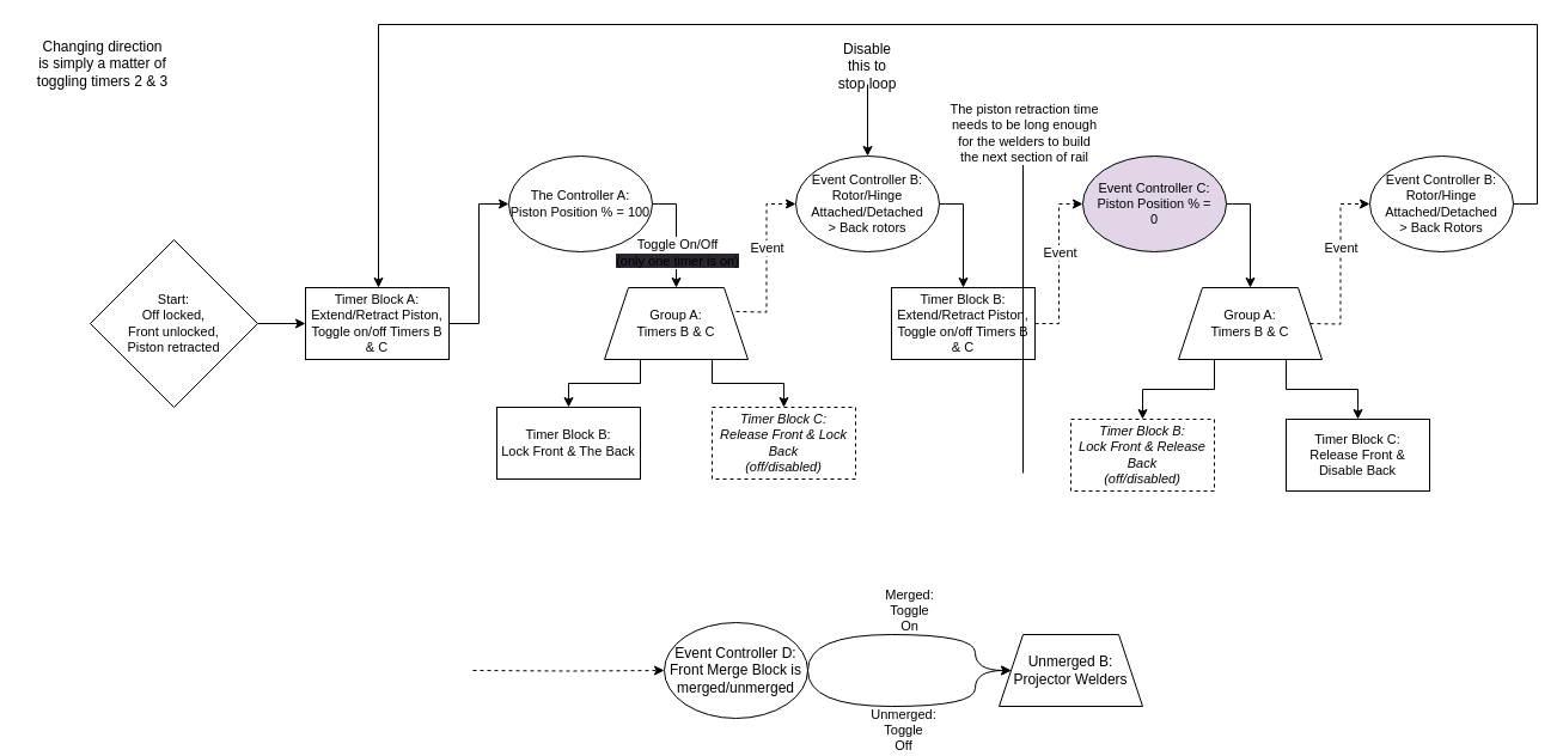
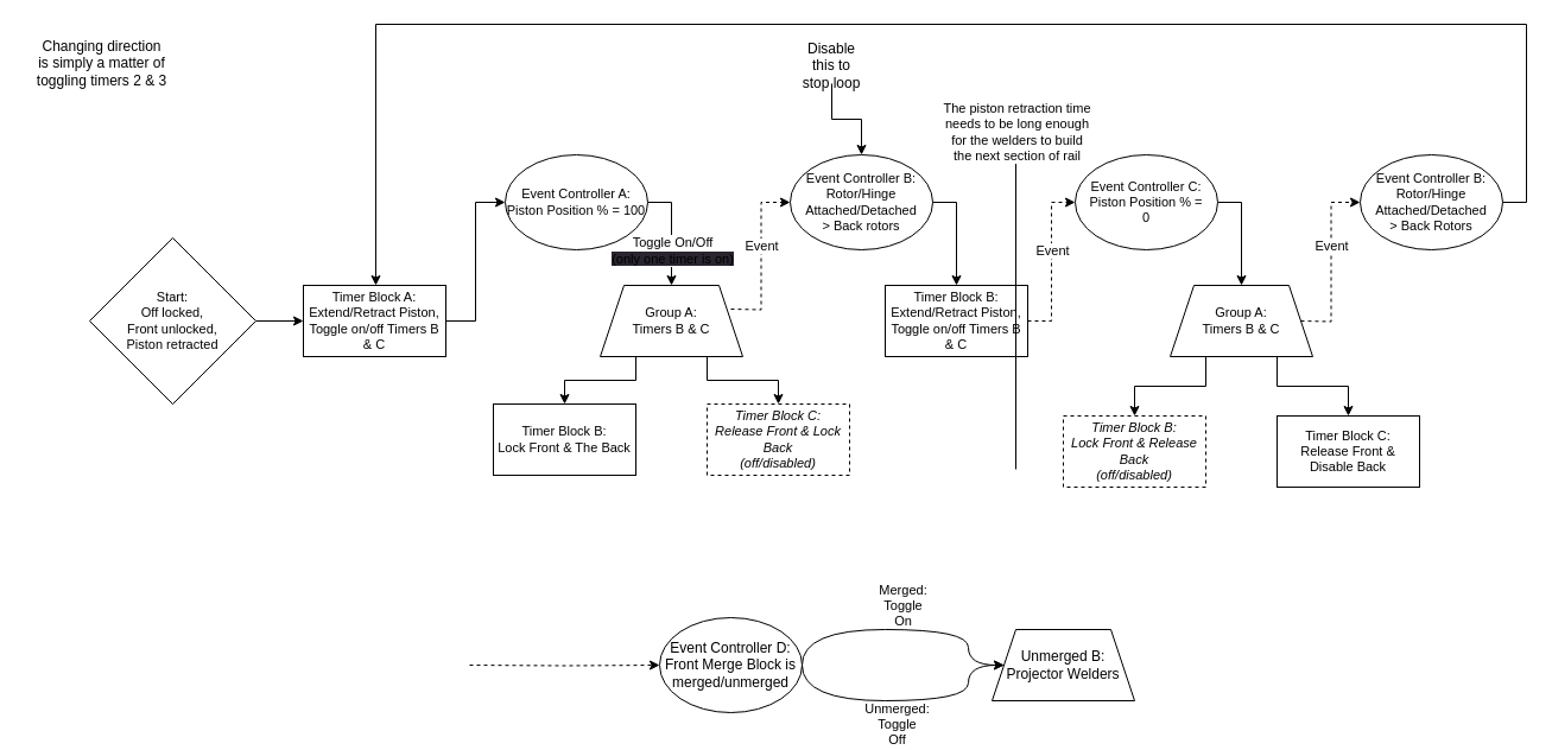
  <mxCell id="0" />
  <mxCell id="1" parent="0" />
  <mxCell id="2" style="edgeStyle=orthogonalEdgeStyle;rounded=0;orthogonalLoop=1;jettySize=auto;html=1;entryX=0;entryY=0.5;entryDx=0;entryDy=0;fontSize=11;" edge="1" parent="1" source="3" target="6"><mxGeometry relative="1" as="geometry" /></mxCell>
  <mxCell id="3" value="Timer Block A:&lt;br style=&quot;font-size: 11px;&quot;&gt;Extend/Retract Piston,&lt;br style=&quot;font-size: 11px;&quot;&gt;Toggle on/off Timers B &amp;amp; C" style="rounded=0;whiteSpace=wrap;html=1;fontSize=11;" vertex="1" parent="1"><mxGeometry x="255" y="240" width="120" height="60" as="geometry" /></mxCell>
  <mxCell id="4" style="edgeStyle=orthogonalEdgeStyle;rounded=0;orthogonalLoop=1;jettySize=auto;html=1;exitX=1;exitY=0.5;exitDx=0;exitDy=0;fontSize=11;" edge="1" parent="1" source="6" target="33"><mxGeometry relative="1" as="geometry"><mxPoint x="565" y="230" as="targetPoint" /></mxGeometry></mxCell>
  <mxCell id="5" value="Toggle On/Off&lt;br style=&quot;background-color: rgb(42, 37, 47);&quot;&gt;&lt;span style=&quot;background-color: rgb(42, 37, 47);&quot;&gt;(only one timer is on)&lt;/span&gt;" style="edgeLabel;html=1;align=center;verticalAlign=middle;resizable=0;points=[];" vertex="1" connectable="0" parent="4"><mxGeometry x="-0.089" relative="1" as="geometry"><mxPoint y="19" as="offset" /></mxGeometry></mxCell>
- <mxCell id="6" value="The Controller A:&lt;br style=&quot;font-size: 11px;&quot;&gt;Piston Position % = 100" style="ellipse;whiteSpace=wrap;html=1;fontSize=11;" vertex="1" parent="1"><mxGeometry x="425" y="130" width="120" height="80" as="geometry" /></mxCell>
+ <mxCell id="6" value="Event Controller A:&lt;br style=&quot;font-size: 11px;&quot;&gt;Piston Position % = 100" style="ellipse;whiteSpace=wrap;html=1;fontSize=11;" vertex="1" parent="1"><mxGeometry x="425" y="130" width="120" height="80" as="geometry" /></mxCell>
  <mxCell id="7" style="edgeStyle=orthogonalEdgeStyle;rounded=0;orthogonalLoop=1;jettySize=auto;html=1;dashed=1;" edge="1" parent="1" target="32"><mxGeometry relative="1" as="geometry"><mxPoint x="395" y="560" as="sourcePoint" /></mxGeometry></mxCell>
  <mxCell id="8" value="Timer Block B:&lt;br style=&quot;font-size: 11px;&quot;&gt;Lock Front &amp;amp; The Back" style="rounded=0;whiteSpace=wrap;html=1;fontSize=11;" vertex="1" parent="1"><mxGeometry x="415" y="340" width="120" height="60" as="geometry" /></mxCell>
  <mxCell id="9" style="edgeStyle=orthogonalEdgeStyle;rounded=0;orthogonalLoop=1;jettySize=auto;html=1;exitX=1;exitY=0.5;exitDx=0;exitDy=0;fontSize=11;" edge="1" parent="1" source="10" target="13"><mxGeometry relative="1" as="geometry" /></mxCell>
  <mxCell id="10" value="Event Controller B:&lt;br style=&quot;font-size: 11px;&quot;&gt;Rotor/Hinge Attached/Detached&lt;br style=&quot;font-size: 11px;&quot;&gt;&amp;gt; Back rotors" style="ellipse;whiteSpace=wrap;html=1;fontSize=11;" vertex="1" parent="1"><mxGeometry x="665" y="130" width="120" height="80" as="geometry" /></mxCell>
  <mxCell id="11" style="edgeStyle=orthogonalEdgeStyle;rounded=0;orthogonalLoop=1;jettySize=auto;html=1;entryX=0;entryY=0.5;entryDx=0;entryDy=0;fontSize=11;dashed=1;" edge="1" parent="1" source="13" target="15"><mxGeometry relative="1" as="geometry" /></mxCell>
  <mxCell id="12" value="Event" style="edgeLabel;html=1;align=center;verticalAlign=middle;resizable=0;points=[];" vertex="1" connectable="0" parent="11"><mxGeometry x="0.329" y="3" relative="1" as="geometry"><mxPoint x="3" y="13" as="offset" /></mxGeometry></mxCell>
  <mxCell id="13" value="Timer Block B:&lt;br style=&quot;font-size: 11px;&quot;&gt;Extend/Retract Piston,&lt;br style=&quot;font-size: 11px;&quot;&gt;Toggle on/off Timers B &amp;amp; C" style="rounded=0;whiteSpace=wrap;html=1;fontSize=11;" vertex="1" parent="1"><mxGeometry x="745" y="240" width="120" height="60" as="geometry" /></mxCell>
  <mxCell id="14" style="edgeStyle=orthogonalEdgeStyle;rounded=0;orthogonalLoop=1;jettySize=auto;html=1;exitX=1;exitY=0.5;exitDx=0;exitDy=0;fontSize=11;" edge="1" parent="1" source="15" target="35"><mxGeometry relative="1" as="geometry"><mxPoint x="1045" y="240" as="targetPoint" /></mxGeometry></mxCell>
- <mxCell id="15" value="Event Controller C:&lt;br style=&quot;font-size: 11px;&quot;&gt;Piston Position % =&lt;br style=&quot;font-size: 11px;&quot;&gt;0" style="ellipse;whiteSpace=wrap;html=1;fontSize=11;fillColor=#e1d5e7;" vertex="1" parent="1"><mxGeometry x="905" y="130" width="120" height="80" as="geometry" /></mxCell>
+ <mxCell id="15" value="Event Controller C:&lt;br style=&quot;font-size: 11px;&quot;&gt;Piston Position % =&lt;br style=&quot;font-size: 11px;&quot;&gt;0" style="ellipse;whiteSpace=wrap;html=1;fontSize=11;" vertex="1" parent="1"><mxGeometry x="905" y="130" width="120" height="80" as="geometry" /></mxCell>
  <mxCell id="16" value="Timer Block C:&lt;br style=&quot;font-size: 11px;&quot;&gt;Release Front &amp;amp; Lock Back&lt;br&gt;(off/disabled)" style="rounded=0;whiteSpace=wrap;html=1;fontSize=11;dashed=1;fontStyle=2" vertex="1" parent="1"><mxGeometry x="595" y="340" width="120" height="60" as="geometry" /></mxCell>
  <mxCell id="17" style="edgeStyle=orthogonalEdgeStyle;rounded=0;orthogonalLoop=1;jettySize=auto;html=1;exitX=1;exitY=0.5;exitDx=0;exitDy=0;" edge="1" parent="1" source="18" target="3"><mxGeometry relative="1" as="geometry"><mxPoint x="315" y="70" as="targetPoint" /><Array as="points"><mxPoint x="1285" y="170" /><mxPoint x="1285" y="20" /><mxPoint x="316" y="20" /></Array></mxGeometry></mxCell>
  <mxCell id="18" value="&lt;font style=&quot;font-size: 11px;&quot;&gt;Event Controller B:&lt;br style=&quot;font-size: 11px;&quot;&gt;&lt;font style=&quot;font-size: 11px;&quot;&gt;Rotor/Hinge Attached/Detached&lt;br style=&quot;font-size: 11px;&quot;&gt;&lt;/font&gt;&amp;gt; Back Rotors&lt;/font&gt;" style="ellipse;whiteSpace=wrap;html=1;fontSize=11;" vertex="1" parent="1"><mxGeometry x="1145" y="130" width="120" height="80" as="geometry" /></mxCell>
  <mxCell id="19" style="edgeStyle=orthogonalEdgeStyle;rounded=0;orthogonalLoop=1;jettySize=auto;html=1;fontSize=11;exitX=0.25;exitY=1;exitDx=0;exitDy=0;" edge="1" parent="1" source="33" target="8"><mxGeometry relative="1" as="geometry"><mxPoint x="535" y="290" as="sourcePoint" /></mxGeometry></mxCell>
  <mxCell id="20" style="edgeStyle=orthogonalEdgeStyle;rounded=0;orthogonalLoop=1;jettySize=auto;html=1;fontSize=11;exitX=0.75;exitY=1;exitDx=0;exitDy=0;" edge="1" parent="1" source="33" target="16"><mxGeometry relative="1" as="geometry"><mxPoint x="565" y="310" as="sourcePoint" /></mxGeometry></mxCell>
  <mxCell id="21" style="edgeStyle=orthogonalEdgeStyle;rounded=0;orthogonalLoop=1;jettySize=auto;html=1;entryX=0;entryY=0.5;entryDx=0;entryDy=0;dashed=1;fontSize=11;" edge="1" parent="1" target="10"><mxGeometry relative="1" as="geometry"><mxPoint x="615" y="260" as="sourcePoint" /></mxGeometry></mxCell>
  <mxCell id="22" value="Event" style="edgeLabel;html=1;align=center;verticalAlign=middle;resizable=0;points=[];" vertex="1" connectable="0" parent="21"><mxGeometry x="0.214" y="-4" relative="1" as="geometry"><mxPoint x="-4" y="5" as="offset" /></mxGeometry></mxCell>
  <mxCell id="23" value="Timer Block B:&lt;br style=&quot;font-size: 11px;&quot;&gt;Lock Front &amp;amp; Release Back&lt;br&gt;(off/disabled)" style="rounded=0;whiteSpace=wrap;html=1;fontSize=11;dashed=1;fontStyle=2" vertex="1" parent="1"><mxGeometry x="895" y="350" width="120" height="60" as="geometry" /></mxCell>
  <mxCell id="24" value="Timer Block C:&lt;br style=&quot;font-size: 11px;&quot;&gt;Release Front &amp;amp; Disable Back" style="rounded=0;whiteSpace=wrap;html=1;fontSize=11;" vertex="1" parent="1"><mxGeometry x="1075" y="350" width="120" height="60" as="geometry" /></mxCell>
  <mxCell id="25" style="edgeStyle=orthogonalEdgeStyle;rounded=0;orthogonalLoop=1;jettySize=auto;html=1;exitX=0.25;exitY=1;exitDx=0;exitDy=0;fontSize=11;" edge="1" parent="1" source="35" target="23"><mxGeometry relative="1" as="geometry"><mxPoint x="1015" y="300" as="sourcePoint" /></mxGeometry></mxCell>
  <mxCell id="26" style="edgeStyle=orthogonalEdgeStyle;rounded=0;orthogonalLoop=1;jettySize=auto;html=1;exitX=0.75;exitY=1;exitDx=0;exitDy=0;fontSize=11;" edge="1" parent="1" source="35" target="24"><mxGeometry relative="1" as="geometry"><mxPoint x="1075" y="300" as="sourcePoint" /></mxGeometry></mxCell>
  <mxCell id="27" style="edgeStyle=orthogonalEdgeStyle;rounded=0;orthogonalLoop=1;jettySize=auto;html=1;entryX=0;entryY=0.5;entryDx=0;entryDy=0;fontSize=11;dashed=1;" edge="1" parent="1" target="18"><mxGeometry relative="1" as="geometry"><mxPoint x="1095" y="270" as="sourcePoint" /></mxGeometry></mxCell>
  <mxCell id="28" value="Event" style="edgeLabel;html=1;align=center;verticalAlign=middle;resizable=0;points=[];" vertex="1" connectable="0" parent="27"><mxGeometry x="0.387" relative="1" as="geometry"><mxPoint y="14" as="offset" /></mxGeometry></mxCell>
  <mxCell id="29" style="edgeStyle=orthogonalEdgeStyle;rounded=0;orthogonalLoop=1;jettySize=auto;html=1;entryX=0;entryY=0.5;entryDx=0;entryDy=0;" edge="1" parent="1" source="30" target="3"><mxGeometry relative="1" as="geometry" /></mxCell>
  <mxCell id="30" value="Start:&lt;br style=&quot;font-size: 11px;&quot;&gt;Off locked,&lt;br style=&quot;font-size: 11px;&quot;&gt;Front unlocked,&lt;br style=&quot;font-size: 11px;&quot;&gt;Piston retracted" style="rhombus;whiteSpace=wrap;html=1;fontSize=11;" vertex="1" parent="1"><mxGeometry x="75" y="200" width="140" height="140" as="geometry" /></mxCell>
  <mxCell id="31" value="Merged:&lt;br&gt;Toggle &lt;br&gt;On" style="edgeStyle=orthogonalEdgeStyle;rounded=0;orthogonalLoop=1;jettySize=auto;html=1;exitX=1;exitY=0.5;exitDx=0;exitDy=0;curved=1;entryX=0;entryY=0.5;entryDx=0;entryDy=0;" edge="1" parent="1" source="32" target="34"><mxGeometry y="20" relative="1" as="geometry"><mxPoint x="735" y="560" as="targetPoint" /><Array as="points"><mxPoint x="675" y="530" /><mxPoint x="815" y="530" /></Array><mxPoint as="offset" /></mxGeometry></mxCell>
  <mxCell id="32" value="Event Controller D:&lt;br&gt;Front Merge Block is merged/unmerged" style="ellipse;whiteSpace=wrap;html=1;" vertex="1" parent="1"><mxGeometry x="555" y="520" width="120" height="80" as="geometry" /></mxCell>
  <mxCell id="33" value="Group A:&lt;br style=&quot;font-size: 11px;&quot;&gt;Timers B &amp;amp; C" style="shape=trapezoid;perimeter=trapezoidPerimeter;whiteSpace=wrap;html=1;fixedSize=1;fontSize=11;" vertex="1" parent="1"><mxGeometry x="505" y="240" width="120" height="60" as="geometry" /></mxCell>
  <mxCell id="34" value="Unmerged B:&lt;br&gt;Projector Welders" style="shape=trapezoid;perimeter=trapezoidPerimeter;whiteSpace=wrap;html=1;fixedSize=1;" vertex="1" parent="1"><mxGeometry x="835" y="530" width="120" height="60" as="geometry" /></mxCell>
  <mxCell id="35" value="Group A:&lt;br style=&quot;font-size: 11px;&quot;&gt;Timers B &amp;amp; C" style="shape=trapezoid;perimeter=trapezoidPerimeter;whiteSpace=wrap;html=1;fixedSize=1;fontSize=11;" vertex="1" parent="1"><mxGeometry x="985" y="240" width="120" height="60" as="geometry" /></mxCell>
  <mxCell id="36" value="Unmerged:&lt;br&gt;Toggle &lt;br&gt;Off" style="edgeStyle=orthogonalEdgeStyle;rounded=0;orthogonalLoop=1;jettySize=auto;html=1;exitX=1;exitY=0.5;exitDx=0;exitDy=0;curved=1;entryX=0;entryY=0.5;entryDx=0;entryDy=0;" edge="1" parent="1" target="34"><mxGeometry x="-0.043" y="-20" relative="1" as="geometry"><mxPoint x="675" y="560" as="sourcePoint" /><mxPoint x="815" y="560" as="targetPoint" /><Array as="points"><mxPoint x="675" y="590" /><mxPoint x="815" y="590" /><mxPoint x="815" y="560" /></Array><mxPoint as="offset" /></mxGeometry></mxCell>
  <mxCell id="37" value="Changing direction&lt;br&gt;is simply a matter of&lt;br&gt;toggling timers 2 &amp;amp; 3" style="text;html=1;align=center;verticalAlign=middle;resizable=0;points=[];autosize=1;strokeColor=none;fillColor=none;" vertex="1" parent="1"><mxGeometry x="20" y="23" width="130" height="60" as="geometry" /></mxCell>
  <mxCell id="38" style="edgeStyle=orthogonalEdgeStyle;rounded=0;orthogonalLoop=1;jettySize=auto;html=1;" edge="1" parent="1" source="39" target="10"><mxGeometry relative="1" as="geometry" /></mxCell>
- <mxCell id="39" value="Disable this to stop loop" style="text;html=1;strokeColor=none;fillColor=none;align=center;verticalAlign=middle;whiteSpace=wrap;rounded=0;" vertex="1" parent="1"><mxGeometry x="695" y="40" width="60" height="30" as="geometry" /></mxCell>
+ <mxCell id="39" value="Disable this to stop loop" style="text;html=1;strokeColor=none;fillColor=none;align=center;verticalAlign=middle;whiteSpace=wrap;rounded=0;" vertex="1" parent="1"><mxGeometry x="670" y="40" width="60" height="30" as="geometry" /></mxCell>
  <mxCell id="40" value="" style="endArrow=none;html=1;rounded=0;" edge="1" parent="1"><mxGeometry width="50" height="50" relative="1" as="geometry"><mxPoint x="855" y="395" as="sourcePoint" /><mxPoint x="855" y="90" as="targetPoint" /></mxGeometry></mxCell>
  <mxCell id="41" value="The piston retraction time&lt;br&gt;needs to be long enough&lt;br&gt;for the welders to build&lt;br&gt;the next section of rail" style="edgeLabel;html=1;align=center;verticalAlign=middle;resizable=0;points=[];" vertex="1" connectable="0" parent="40"><mxGeometry x="0.869" relative="1" as="geometry"><mxPoint as="offset" /></mxGeometry></mxCell>
